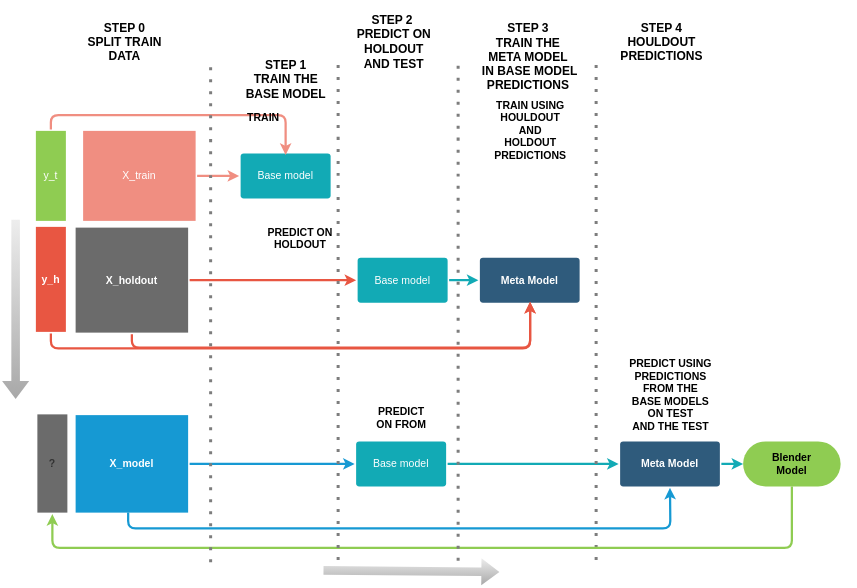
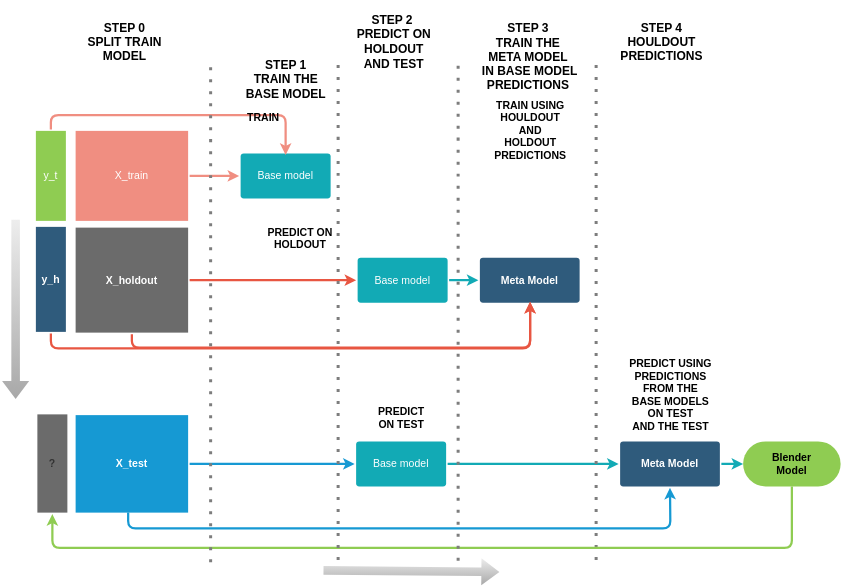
  <mxCell id="0" />
  <mxCell id="1" parent="0" />
  <mxCell id="2" value="" style="edgeStyle=none;rounded=1;jumpStyle=none;html=1;shadow=0;labelBackgroundColor=none;startArrow=none;startFill=0;jettySize=auto;orthogonalLoop=1;strokeColor=#F08E81;strokeWidth=3;fontFamily=Helvetica;fontSize=14;fontColor=#FFFFFF;spacing=5;fontStyle=1;fillColor=#b0e3e6;exitX=1;exitY=0.5;exitDx=0;exitDy=0;entryX=0;entryY=0.5;entryDx=0;entryDy=0;" parent="1" source="4" target="6" edge="1"><mxGeometry relative="1" as="geometry"><Array as="points" /></mxGeometry></mxCell>
  <mxCell id="3" value="X_holdout" style="rounded=1;whiteSpace=wrap;html=1;shadow=0;labelBackgroundColor=none;strokeColor=none;strokeWidth=3;fillColor=#6b6b6b;fontFamily=Helvetica;fontSize=14;fontColor=#FFFFFF;align=center;spacing=5;fontStyle=1;arcSize=0;perimeterSpacing=2;" parent="1" vertex="1"><mxGeometry x="100" y="303" width="150" height="140" as="geometry" /></mxCell>
- <mxCell id="4" value="X_train" style="rounded=1;whiteSpace=wrap;html=1;shadow=0;labelBackgroundColor=none;strokeColor=none;strokeWidth=3;fillColor=#f08e81;fontFamily=Helvetica;fontSize=14;fontColor=#FFFFFF;align=center;spacing=5;fontStyle=0;arcSize=0;perimeterSpacing=2;" parent="1" vertex="1"><mxGeometry x="110" y="174" width="150" height="120" as="geometry" /></mxCell>
+ <mxCell id="4" value="X_train" style="rounded=1;whiteSpace=wrap;html=1;shadow=0;labelBackgroundColor=none;strokeColor=none;strokeWidth=3;fillColor=#f08e81;fontFamily=Helvetica;fontSize=14;fontColor=#FFFFFF;align=center;spacing=5;fontStyle=0;arcSize=0;perimeterSpacing=2;" parent="1" vertex="1"><mxGeometry x="100" y="174" width="150" height="120" as="geometry" /></mxCell>
  <mxCell id="5" value="Base model" style="rounded=1;whiteSpace=wrap;html=1;shadow=0;labelBackgroundColor=none;strokeColor=none;strokeWidth=3;fillColor=#12AAB5;fontFamily=Helvetica;fontSize=14;fontColor=#FFFFFF;align=center;spacing=5;arcSize=7;perimeterSpacing=2;" parent="1" vertex="1"><mxGeometry x="476" y="343" width="120" height="60" as="geometry" /></mxCell>
  <mxCell id="6" value="Base model" style="rounded=1;whiteSpace=wrap;html=1;shadow=0;labelBackgroundColor=none;strokeColor=none;strokeWidth=3;fillColor=#12AAB5;fontFamily=Helvetica;fontSize=14;fontColor=#FFFFFF;align=center;spacing=5;arcSize=7;perimeterSpacing=2;" parent="1" vertex="1"><mxGeometry x="320" y="204" width="120" height="60" as="geometry" /></mxCell>
  <mxCell id="7" value="" style="edgeStyle=none;rounded=1;jumpStyle=none;html=1;shadow=0;labelBackgroundColor=none;startArrow=none;startFill=0;jettySize=auto;orthogonalLoop=1;strokeColor=#E85642;strokeWidth=3;fontFamily=Helvetica;fontSize=14;fontColor=#FFFFFF;spacing=5;fontStyle=1;fillColor=#b0e3e6;exitX=1;exitY=0.5;exitDx=0;exitDy=0;entryX=0;entryY=0.5;entryDx=0;entryDy=0;" parent="1" source="3" target="5" edge="1"><mxGeometry relative="1" as="geometry"><mxPoint x="263" y="365" as="sourcePoint" /><mxPoint x="578" y="267" as="targetPoint" /><Array as="points" /></mxGeometry></mxCell>
  <mxCell id="8" value="&lt;b&gt;&lt;font style=&quot;font-size: 14px&quot;&gt;PREDICT ON &lt;br&gt;HOLDOUT&lt;/font&gt;&lt;/b&gt;" style="text;html=1;align=center;verticalAlign=middle;resizable=0;points=[];autosize=1;strokeColor=none;fillColor=none;" parent="1" vertex="1"><mxGeometry x="349" y="297" width="100" height="40" as="geometry" /></mxCell>
  <mxCell id="9" value="Meta Model" style="rounded=1;whiteSpace=wrap;html=1;shadow=0;labelBackgroundColor=none;strokeColor=none;strokeWidth=3;fillColor=#2F5B7C;fontFamily=Helvetica;fontSize=14;fontColor=#FFFFFF;align=center;spacing=5;fontStyle=1;arcSize=7;perimeterSpacing=2;" parent="1" vertex="1"><mxGeometry x="639" y="343" width="133" height="60" as="geometry" /></mxCell>
  <mxCell id="10" value="" style="edgeStyle=none;rounded=1;jumpStyle=none;html=1;shadow=0;labelBackgroundColor=none;startArrow=none;startFill=0;jettySize=auto;orthogonalLoop=1;strokeColor=#12AAB5;strokeWidth=3;fontFamily=Helvetica;fontSize=14;fontColor=#FFFFFF;spacing=5;fontStyle=1;fillColor=#b0e3e6;exitX=1;exitY=0.5;exitDx=0;exitDy=0;entryX=0;entryY=0.5;entryDx=0;entryDy=0;" parent="1" source="5" target="9" edge="1"><mxGeometry relative="1" as="geometry"><mxPoint x="878.156" y="568.5" as="sourcePoint" /><mxPoint x="921.844" y="645.5" as="targetPoint" /></mxGeometry></mxCell>
  <mxCell id="11" value="&lt;b&gt;&lt;font style=&quot;font-size: 14px&quot;&gt;TRAIN USING &lt;br&gt;HOULDOUT&lt;br&gt;AND&lt;br&gt;HOLDOUT &lt;br&gt;PREDICTIONS&lt;/font&gt;&lt;/b&gt;" style="text;html=1;align=center;verticalAlign=middle;resizable=0;points=[];autosize=1;strokeColor=none;fillColor=none;" parent="1" vertex="1"><mxGeometry x="650.5" y="133" width="110" height="80" as="geometry" /></mxCell>
  <mxCell id="12" value="y_t" style="rounded=1;whiteSpace=wrap;html=1;shadow=0;labelBackgroundColor=none;strokeColor=none;strokeWidth=3;fillColor=#8fcc52;fontFamily=Helvetica;fontSize=14;fontColor=#FFFFFF;align=center;spacing=5;fontStyle=0;arcSize=0;perimeterSpacing=2;" parent="1" vertex="1"><mxGeometry x="47" y="174" width="40" height="120" as="geometry" /></mxCell>
- <mxCell id="13" value="y_h" style="rounded=1;whiteSpace=wrap;html=1;shadow=0;labelBackgroundColor=none;strokeColor=none;strokeWidth=3;fillColor=#e85642;fontFamily=Helvetica;fontSize=14;fontColor=#FFFFFF;align=center;spacing=5;fontStyle=1;arcSize=0;perimeterSpacing=2;" parent="1" vertex="1"><mxGeometry x="47" y="302" width="40" height="140" as="geometry" /></mxCell>
+ <mxCell id="13" value="y_h" style="rounded=1;whiteSpace=wrap;html=1;shadow=0;labelBackgroundColor=none;strokeColor=none;strokeWidth=3;fillColor=#2f5b7c;fontFamily=Helvetica;fontSize=14;fontColor=#FFFFFF;align=center;spacing=5;fontStyle=1;arcSize=0;perimeterSpacing=2;" parent="1" vertex="1"><mxGeometry x="47" y="302" width="40" height="140" as="geometry" /></mxCell>
  <mxCell id="14" value="" style="edgeStyle=none;rounded=1;jumpStyle=none;html=1;shadow=0;labelBackgroundColor=none;startArrow=none;startFill=0;jettySize=auto;orthogonalLoop=1;strokeColor=#E85642;strokeWidth=3;fontFamily=Helvetica;fontSize=14;fontColor=#FFFFFF;spacing=5;fontStyle=1;fillColor=#b0e3e6;exitX=0.5;exitY=1;exitDx=0;exitDy=0;" parent="1" source="13" edge="1"><mxGeometry relative="1" as="geometry"><mxPoint x="67" y="453" as="sourcePoint" /><mxPoint x="706" y="402" as="targetPoint" /><Array as="points"><mxPoint x="67" y="464" /><mxPoint x="706" y="464" /></Array></mxGeometry></mxCell>
  <mxCell id="15" value="" style="edgeStyle=none;rounded=1;jumpStyle=none;html=1;shadow=0;labelBackgroundColor=none;startArrow=none;startFill=0;jettySize=auto;orthogonalLoop=1;strokeColor=#F08E81;strokeWidth=3;fontFamily=Helvetica;fontSize=14;fontColor=#FFFFFF;spacing=5;fontStyle=1;fillColor=#b0e3e6;exitX=0.5;exitY=0;exitDx=0;exitDy=0;entryX=0.5;entryY=0.063;entryDx=0;entryDy=0;entryPerimeter=0;" parent="1" source="12" target="6" edge="1"><mxGeometry relative="1" as="geometry"><mxPoint x="35" y="174" as="sourcePoint" /><mxPoint x="354" y="203" as="targetPoint" /><Array as="points"><mxPoint x="67" y="153" /><mxPoint x="380" y="153" /></Array></mxGeometry></mxCell>
  <mxCell id="16" value="&lt;b&gt;&lt;font style=&quot;font-size: 16px&quot;&gt;STEP 1&lt;br&gt;TRAIN THE &lt;br&gt;BASE MODEL&lt;/font&gt;&lt;/b&gt;" style="text;html=1;align=center;verticalAlign=middle;resizable=0;points=[];autosize=1;strokeColor=none;fillColor=none;" parent="1" vertex="1"><mxGeometry x="320" y="80" width="120" height="50" as="geometry" /></mxCell>
  <mxCell id="17" value="&lt;b&gt;&lt;font&gt;&lt;font style=&quot;font-size: 16px&quot;&gt;STEP 2&amp;nbsp;&lt;br&gt;PREDICT ON&lt;br&gt;HOLDOUT &lt;br&gt;AND TEST&lt;/font&gt;&lt;br&gt;&lt;/font&gt;&lt;/b&gt;" style="text;html=1;align=center;verticalAlign=middle;resizable=0;points=[];autosize=1;strokeColor=none;fillColor=none;" parent="1" vertex="1"><mxGeometry x="469" y="20" width="110" height="70" as="geometry" /></mxCell>
  <mxCell id="18" value="&lt;font&gt;&lt;font style=&quot;font-size: 16px&quot;&gt;&lt;b&gt;STEP 3&lt;/b&gt;&lt;br&gt;&lt;b&gt;TRAIN THE &lt;br&gt;META MODEL&lt;br&gt;&amp;nbsp;IN BASE MODEL &lt;br&gt;PREDICTIONS&lt;/b&gt;&lt;/font&gt;&lt;br&gt;&lt;/font&gt;" style="text;html=1;align=center;verticalAlign=middle;resizable=0;points=[];autosize=1;strokeColor=none;fillColor=none;" parent="1" vertex="1"><mxGeometry x="627.5" y="35" width="150" height="80" as="geometry" /></mxCell>
  <mxCell id="19" value="" style="edgeStyle=none;rounded=1;jumpStyle=none;html=1;shadow=0;labelBackgroundColor=none;startArrow=none;startFill=0;jettySize=auto;orthogonalLoop=1;strokeColor=#E85642;strokeWidth=3;fontFamily=Helvetica;fontSize=14;fontColor=#FFFFFF;spacing=5;fontStyle=1;fillColor=#b0e3e6;" parent="1" edge="1"><mxGeometry relative="1" as="geometry"><mxPoint x="175" y="663" as="sourcePoint" /><mxPoint x="175" y="665" as="targetPoint" /></mxGeometry></mxCell>
- <mxCell id="20" value="X_model" style="rounded=1;whiteSpace=wrap;html=1;shadow=0;labelBackgroundColor=none;strokeColor=none;strokeWidth=3;fillColor=#1699d3;fontFamily=Helvetica;fontSize=14;fontColor=#FFFFFF;align=center;spacing=5;fontStyle=1;arcSize=0;perimeterSpacing=2;" parent="1" vertex="1"><mxGeometry x="100" y="553" width="150" height="130" as="geometry" /></mxCell>
+ <mxCell id="20" value="X_test" style="rounded=1;whiteSpace=wrap;html=1;shadow=0;labelBackgroundColor=none;strokeColor=none;strokeWidth=3;fillColor=#1699d3;fontFamily=Helvetica;fontSize=14;fontColor=#FFFFFF;align=center;spacing=5;fontStyle=1;arcSize=0;perimeterSpacing=2;" parent="1" vertex="1"><mxGeometry x="100" y="553" width="150" height="130" as="geometry" /></mxCell>
  <mxCell id="21" value="Base model" style="rounded=1;whiteSpace=wrap;html=1;shadow=0;labelBackgroundColor=none;strokeColor=none;strokeWidth=3;fillColor=#12AAB5;fontFamily=Helvetica;fontSize=14;fontColor=#FFFFFF;align=center;spacing=5;arcSize=7;perimeterSpacing=2;" parent="1" vertex="1"><mxGeometry x="474" y="588" width="120" height="60" as="geometry" /></mxCell>
  <mxCell id="22" value="" style="edgeStyle=none;rounded=0;jumpStyle=none;html=1;shadow=0;labelBackgroundColor=none;startArrow=none;startFill=0;endArrow=classic;endFill=1;jettySize=auto;orthogonalLoop=1;strokeColor=#1699D3;strokeWidth=3;fontFamily=Helvetica;fontSize=14;fontColor=#FFFFFF;spacing=5;exitX=1;exitY=0.5;exitDx=0;exitDy=0;entryX=0;entryY=0.5;entryDx=0;entryDy=0;" parent="1" source="20" target="21" edge="1"><mxGeometry relative="1" as="geometry"><mxPoint x="270" y="611" as="sourcePoint" /><mxPoint x="507" y="562.998" as="targetPoint" /></mxGeometry></mxCell>
  <mxCell id="23" value="&lt;b&gt;&lt;font style=&quot;font-size: 14px&quot;&gt;TRAIN&lt;/font&gt;&lt;/b&gt;" style="text;html=1;align=center;verticalAlign=middle;resizable=0;points=[];autosize=1;strokeColor=none;fillColor=none;" parent="1" vertex="1"><mxGeometry x="320" y="146" width="60" height="20" as="geometry" /></mxCell>
- <mxCell id="24" value="&lt;b&gt;&lt;font style=&quot;font-size: 14px&quot;&gt;PREDICT &lt;br&gt;ON FROM&lt;/font&gt;&lt;/b&gt;" style="text;html=1;align=center;verticalAlign=middle;resizable=0;points=[];autosize=1;strokeColor=none;fillColor=none;" parent="1" vertex="1"><mxGeometry x="494" y="536" width="80" height="40" as="geometry" /></mxCell>
+ <mxCell id="24" value="&lt;b&gt;&lt;font style=&quot;font-size: 14px&quot;&gt;PREDICT &lt;br&gt;ON TEST&lt;/font&gt;&lt;/b&gt;" style="text;html=1;align=center;verticalAlign=middle;resizable=0;points=[];autosize=1;strokeColor=none;fillColor=none;" parent="1" vertex="1"><mxGeometry x="494" y="536" width="80" height="40" as="geometry" /></mxCell>
  <mxCell id="25" value="" style="edgeStyle=none;rounded=1;jumpStyle=none;html=1;shadow=0;labelBackgroundColor=none;startArrow=none;startFill=0;jettySize=auto;orthogonalLoop=1;strokeColor=#12AAB5;strokeWidth=3;fontFamily=Helvetica;fontSize=14;fontColor=#FFFFFF;spacing=5;fontStyle=1;fillColor=#b0e3e6;exitX=1;exitY=0.5;exitDx=0;exitDy=0;entryX=0;entryY=0.5;entryDx=0;entryDy=0;" parent="1" source="21" target="26" edge="1"><mxGeometry relative="1" as="geometry"><mxPoint x="602" y="363" as="sourcePoint" /><mxPoint x="660" y="618" as="targetPoint" /><Array as="points" /></mxGeometry></mxCell>
  <mxCell id="26" value="Meta Model" style="rounded=1;whiteSpace=wrap;html=1;shadow=0;labelBackgroundColor=none;strokeColor=none;strokeWidth=3;fillColor=#2F5B7C;fontFamily=Helvetica;fontSize=14;fontColor=#FFFFFF;align=center;spacing=5;fontStyle=1;arcSize=7;perimeterSpacing=2;" parent="1" vertex="1"><mxGeometry x="826" y="588" width="133" height="60" as="geometry" /></mxCell>
  <mxCell id="27" value="" style="endArrow=none;dashed=1;html=1;dashPattern=1 3;strokeWidth=4;rounded=1;fontSize=14;strokeColor=#7D7D7D;" parent="1" edge="1"><mxGeometry width="50" height="50" relative="1" as="geometry"><mxPoint x="794" y="746" as="sourcePoint" /><mxPoint x="794" y="79" as="targetPoint" /><Array as="points"><mxPoint x="794" y="447" /><mxPoint x="794" y="210" /></Array></mxGeometry></mxCell>
  <mxCell id="28" value="&lt;b&gt;&lt;font style=&quot;font-size: 16px&quot;&gt;STEP 4&lt;br&gt;HOULDOUT &lt;br&gt;PREDICTIONS&lt;/font&gt;&lt;/b&gt;" style="text;html=1;align=center;verticalAlign=middle;resizable=0;points=[];autosize=1;strokeColor=none;fillColor=none;" parent="1" vertex="1"><mxGeometry x="821" y="30" width="120" height="50" as="geometry" /></mxCell>
  <mxCell id="29" style="edgeStyle=orthogonalEdgeStyle;rounded=1;orthogonalLoop=1;jettySize=auto;html=1;exitX=0.5;exitY=1;exitDx=0;exitDy=0;entryX=0.5;entryY=1;entryDx=0;entryDy=0;strokeWidth=3;strokeColor=#8FCC52;" parent="1" source="30" target="36" edge="1"><mxGeometry relative="1" as="geometry"><Array as="points"><mxPoint x="1055" y="730" /><mxPoint x="69" y="730" /></Array></mxGeometry></mxCell>
  <mxCell id="30" value="&lt;b&gt;Blender &lt;br&gt;Model&lt;/b&gt;" style="rounded=1;whiteSpace=wrap;html=1;fontSize=14;fillColor=#8FCC52;strokeColor=none;arcSize=50;strokeWidth=4;" parent="1" vertex="1"><mxGeometry x="990" y="588" width="130" height="60" as="geometry" /></mxCell>
  <mxCell id="31" value="" style="edgeStyle=none;rounded=1;jumpStyle=none;html=1;shadow=0;labelBackgroundColor=none;startArrow=none;startFill=0;jettySize=auto;orthogonalLoop=1;strokeColor=#12AAB5;strokeWidth=3;fontFamily=Helvetica;fontSize=14;fontColor=#FFFFFF;spacing=5;fontStyle=1;fillColor=#b0e3e6;exitX=1;exitY=0.5;exitDx=0;exitDy=0;entryX=0;entryY=0.5;entryDx=0;entryDy=0;" parent="1" source="26" target="30" edge="1"><mxGeometry relative="1" as="geometry"><mxPoint x="602" y="628" as="sourcePoint" /><mxPoint x="834" y="628" as="targetPoint" /><Array as="points" /></mxGeometry></mxCell>
- <mxCell id="32" value="&lt;b&gt;&lt;font&gt;&lt;font style=&quot;font-size: 16px&quot;&gt;STEP 0&lt;br&gt;SPLIT TRAIN &lt;br&gt;DATA&lt;/font&gt;&lt;br&gt;&lt;/font&gt;&lt;/b&gt;" style="text;html=1;align=center;verticalAlign=middle;resizable=0;points=[];autosize=1;strokeColor=none;fillColor=none;" parent="1" vertex="1"><mxGeometry x="110" y="30" width="110" height="50" as="geometry" /></mxCell>
+ <mxCell id="32" value="&lt;b&gt;&lt;font&gt;&lt;font style=&quot;font-size: 16px&quot;&gt;STEP 0&lt;br&gt;SPLIT TRAIN &lt;br&gt;MODEL&lt;/font&gt;&lt;br&gt;&lt;/font&gt;&lt;/b&gt;" style="text;html=1;align=center;verticalAlign=middle;resizable=0;points=[];autosize=1;strokeColor=none;fillColor=none;" parent="1" vertex="1"><mxGeometry x="110" y="30" width="110" height="50" as="geometry" /></mxCell>
  <mxCell id="33" value="&lt;b&gt;&lt;font style=&quot;font-size: 14px&quot;&gt;PREDICT USING &lt;br&gt;PREDICTIONS &lt;br&gt;FROM THE &lt;br&gt;BASE MODELS &lt;br&gt;ON TEST&lt;br&gt;AND THE TEST&lt;/font&gt;&lt;br&gt;&lt;/b&gt;" style="text;html=1;align=center;verticalAlign=middle;resizable=0;points=[];autosize=1;strokeColor=none;fillColor=none;" parent="1" vertex="1"><mxGeometry x="827.5" y="476" width="130" height="100" as="geometry" /></mxCell>
  <mxCell id="34" value="" style="edgeStyle=none;rounded=1;jumpStyle=none;html=1;shadow=0;labelBackgroundColor=none;startArrow=none;startFill=0;jettySize=auto;orthogonalLoop=1;strokeColor=#E85642;strokeWidth=3;fontFamily=Helvetica;fontSize=14;fontColor=#FFFFFF;spacing=5;fontStyle=1;fillColor=#b0e3e6;exitX=0.5;exitY=1;exitDx=0;exitDy=0;" parent="1" source="3" edge="1"><mxGeometry relative="1" as="geometry"><mxPoint x="175" y="455" as="sourcePoint" /><mxPoint x="706" y="402" as="targetPoint" /><Array as="points"><mxPoint x="175" y="463" /><mxPoint x="706" y="463" /></Array></mxGeometry></mxCell>
  <mxCell id="35" value="" style="edgeStyle=none;rounded=1;jumpStyle=none;html=1;shadow=0;labelBackgroundColor=none;startArrow=none;startFill=0;jettySize=auto;orthogonalLoop=1;strokeColor=#1699D3;strokeWidth=3;fontFamily=Helvetica;fontSize=14;fontColor=#FFFFFF;spacing=5;fontStyle=1;fillColor=#b0e3e6;entryX=0.5;entryY=1;entryDx=0;entryDy=0;exitX=0.468;exitY=0.985;exitDx=0;exitDy=0;exitPerimeter=0;" parent="1" source="20" target="26" edge="1"><mxGeometry relative="1" as="geometry"><mxPoint x="170" y="689" as="sourcePoint" /><mxPoint x="700.5" y="648" as="targetPoint" /><Array as="points"><mxPoint x="170" y="704" /><mxPoint x="893" y="704" /></Array></mxGeometry></mxCell>
  <mxCell id="36" value="?" style="rounded=1;whiteSpace=wrap;html=1;shadow=0;labelBackgroundColor=none;strokeColor=none;strokeWidth=3;fillColor=#6B6B6B;fontFamily=Helvetica;fontSize=14;fontColor=#333333;align=center;spacing=5;fontStyle=1;arcSize=0;perimeterSpacing=2;" parent="1" vertex="1"><mxGeometry x="49" y="552" width="40" height="131" as="geometry" /></mxCell>
  <mxCell id="37" value="" style="endArrow=none;dashed=1;html=1;dashPattern=1 3;strokeWidth=4;rounded=1;fontSize=14;strokeColor=#7D7D7D;" parent="1" edge="1"><mxGeometry width="50" height="50" relative="1" as="geometry"><mxPoint x="610" y="747" as="sourcePoint" /><mxPoint x="610" y="80" as="targetPoint" /><Array as="points"><mxPoint x="610" y="448" /></Array></mxGeometry></mxCell>
  <mxCell id="38" value="" style="endArrow=none;dashed=1;html=1;dashPattern=1 3;strokeWidth=4;rounded=1;fontSize=14;strokeColor=#7D7D7D;" parent="1" edge="1"><mxGeometry width="50" height="50" relative="1" as="geometry"><mxPoint x="450" y="746" as="sourcePoint" /><mxPoint x="450" y="79" as="targetPoint" /><Array as="points"><mxPoint x="450" y="447" /></Array></mxGeometry></mxCell>
  <mxCell id="39" value="" style="shape=flexArrow;endArrow=classic;html=1;rounded=0;fontSize=16;strokeColor=none;strokeWidth=1;width=11.429;endSize=7.671;endWidth=23.673;fillColor=#A8A8A8;gradientColor=#EDEDED;gradientDirection=north;" edge="1" parent="1"><mxGeometry width="50" height="50" relative="1" as="geometry"><mxPoint x="20" y="292" as="sourcePoint" /><mxPoint x="20" y="532" as="targetPoint" /></mxGeometry></mxCell>
  <mxCell id="40" value="" style="shape=flexArrow;endArrow=classic;html=1;rounded=0;fontSize=16;strokeColor=none;strokeWidth=1;width=11.429;endSize=7.671;endWidth=23.673;fillColor=#A8A8A8;gradientColor=#EDEDED;gradientDirection=north;" edge="1" parent="1"><mxGeometry width="50" height="50" relative="1" as="geometry"><mxPoint x="430" y="760" as="sourcePoint" /><mxPoint x="665.5" y="762" as="targetPoint" /></mxGeometry></mxCell>
  <mxCell id="41" value="" style="endArrow=none;dashed=1;html=1;dashPattern=1 3;strokeWidth=4;rounded=1;fontSize=14;strokeColor=#7D7D7D;" edge="1" parent="1"><mxGeometry width="50" height="50" relative="1" as="geometry"><mxPoint x="280" y="749" as="sourcePoint" /><mxPoint x="280" y="82" as="targetPoint" /><Array as="points"><mxPoint x="280" y="450" /></Array></mxGeometry></mxCell>
